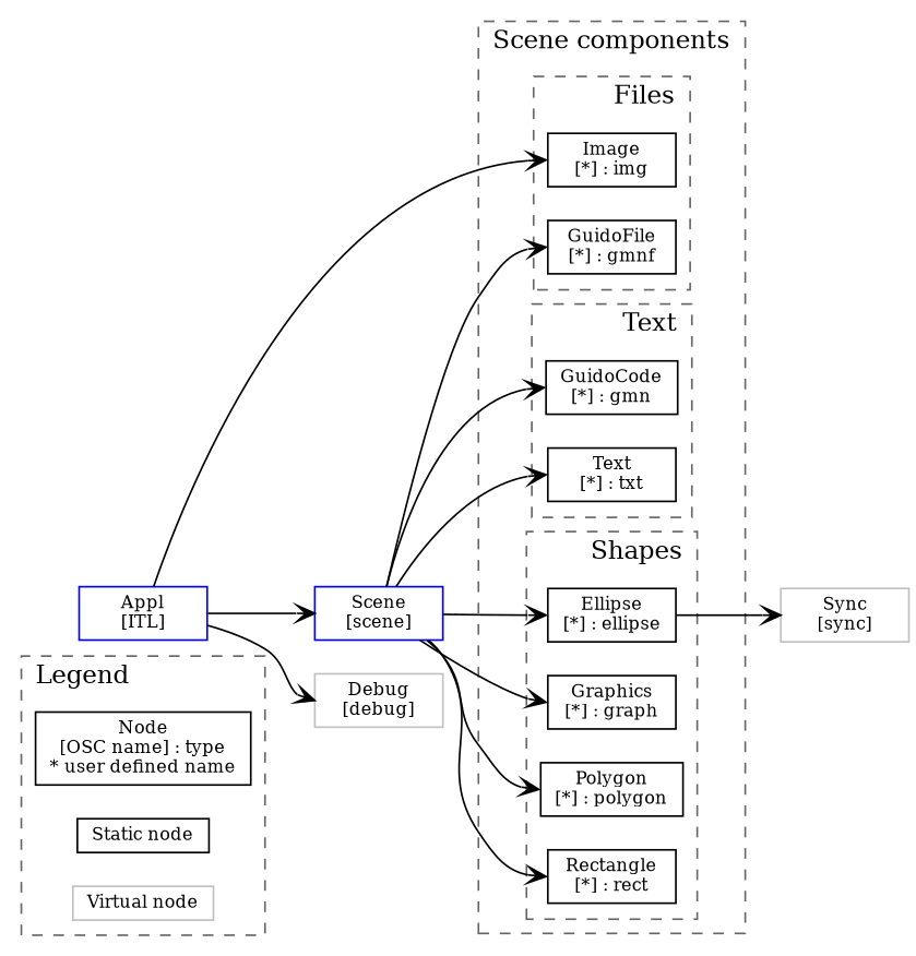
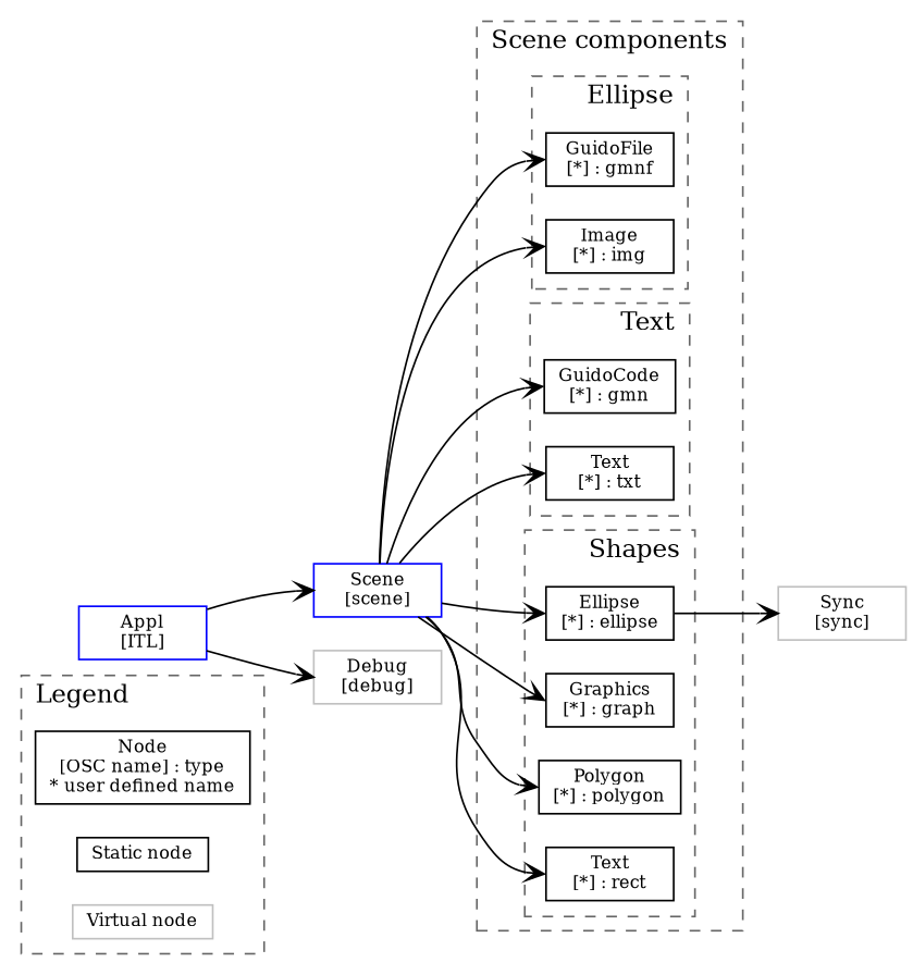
  digraph {
    color=grey40
    labeljust=r
    rankdir=LR
    style=dashed
    node [color=black fontsize=10 shape=record]
    edge [arrowhead=vee headport=w]
    n1 [height=.2 label="Node\n[OSC name] : type\n* user defined name" width=1]
    n2 [height=.2 label="Static node" width=1]
    n3 [color=grey height=.2 label="Virtual node" width=1]
    n4 [height=.2 label="GuidoFile\n[*] : gmnf" width=1]
    n5 [height=.2 label="Image\n[*] : img" width=1]
    n6 [height=.2 label="GuidoCode\n[*] : gmn" width=1]
    n7 [height=.2 label="Text\n[*] : txt" width=1]
    n8 [height=.2 label="Ellipse\n[*] : ellipse" width=1]
    n9 [height=.2 label="Graphics\n[*] : graph" width=1]
    n10 [height=.2 label="Polygon\n[*] : polygon" width=1]
-   n11 [height=.2 label="Rectangle\n[*] : rect" width=1]
+   n11 [height=.2 label="Text\n[*] : rect" width=1]
    n12 [color=grey height=.2 label="Sync\n[sync]" width=1]
    n13 [color=blue height=.2 label="Appl\n[ITL]" width=1]
    n14 [color=blue height=.2 label="Scene\n[scene]" width=1]
    n15 [color=grey height=.2 label="Debug\n[debug]" width=1]
    subgraph cluster_1 {
      label=Legend
      labeljust=l
      n1
      n2
      n3
    }
    subgraph cluster_2 {
      label="Scene components"
      subgraph cluster_3 {
-       label=Files
+       label=Ellipse
        n4
        n5
      }
      subgraph cluster_4 {
        label=Text
        n6
        n7
      }
      subgraph cluster_5 {
        label=Shapes
        n8
        n9
        n10
        n11
      }
    }
    n8 -> n12
    n13 -> n14
    n13 -> n15
    n14 -> n4
-   n13 -> n5
+   n14 -> n5
    n14 -> n6
    n14 -> n7
    n14 -> n8
    n14 -> n9
    n14 -> n10
    n14 -> n11
  }
